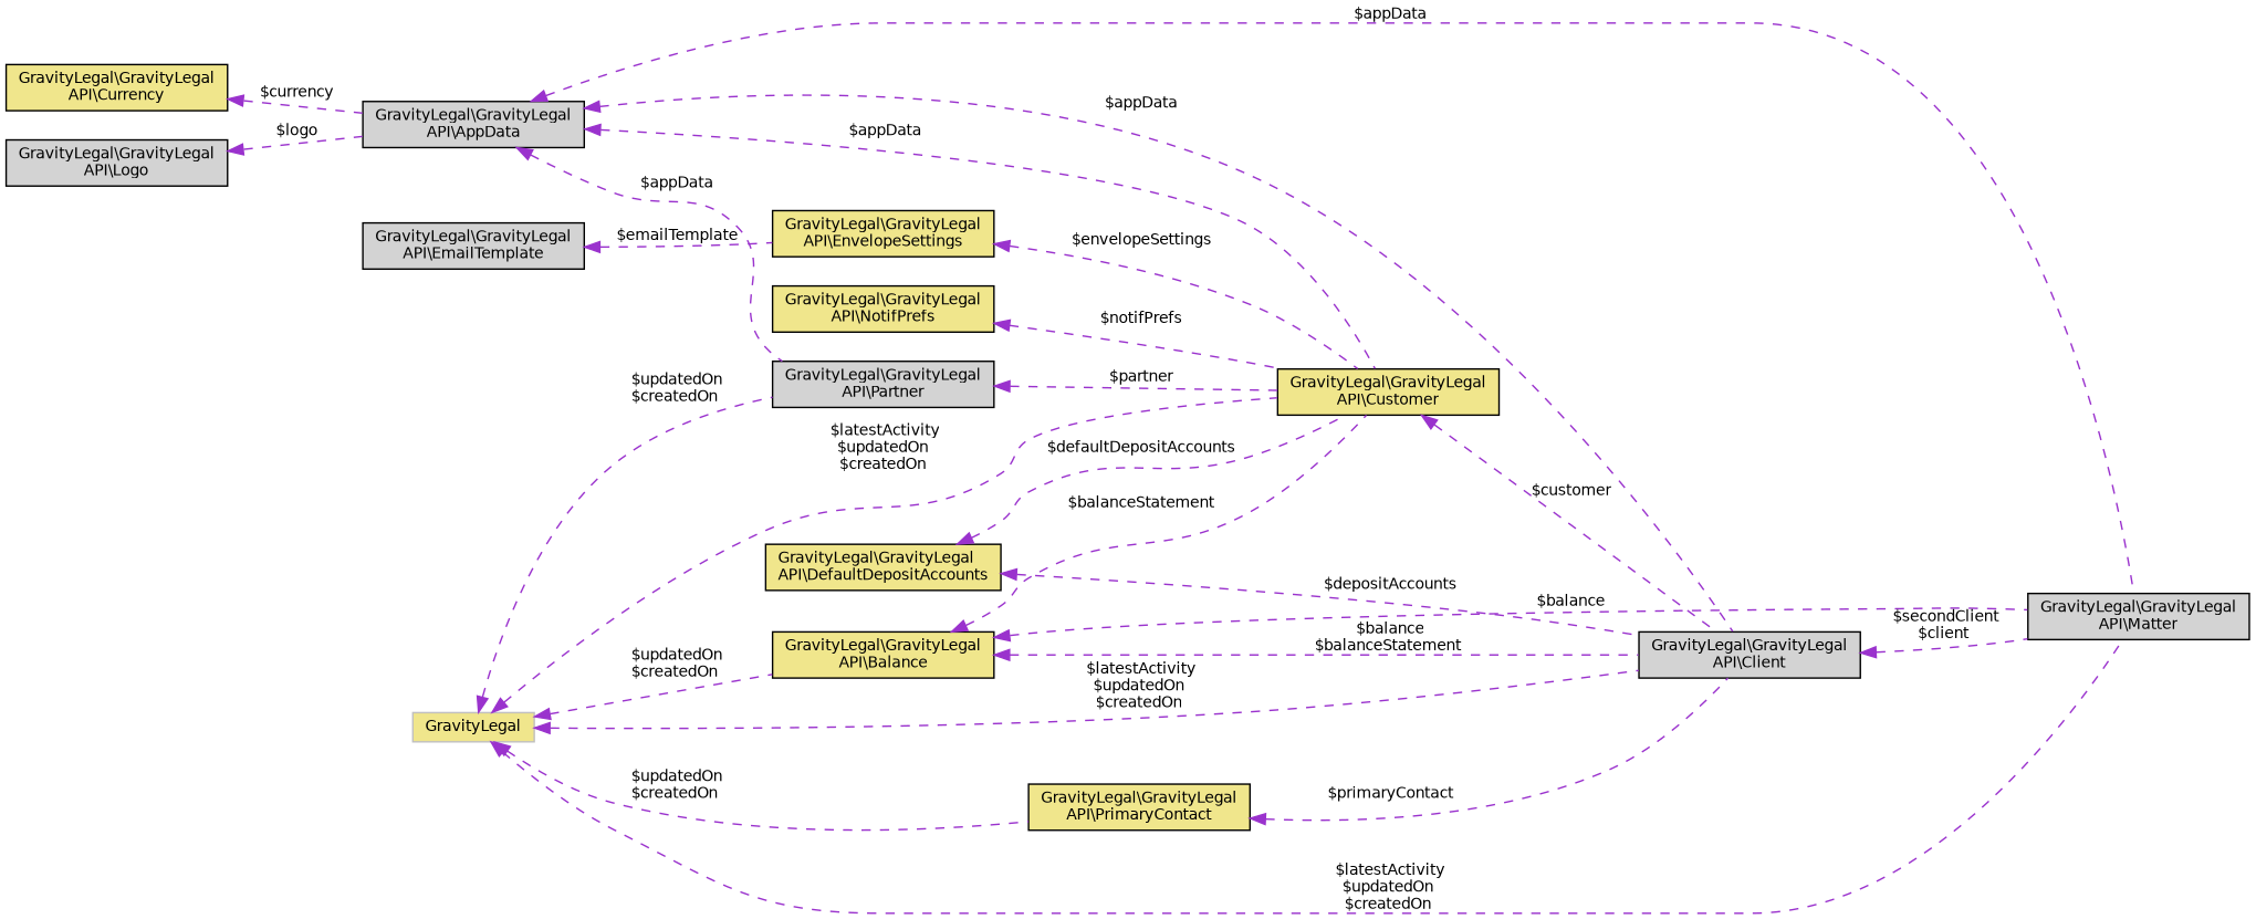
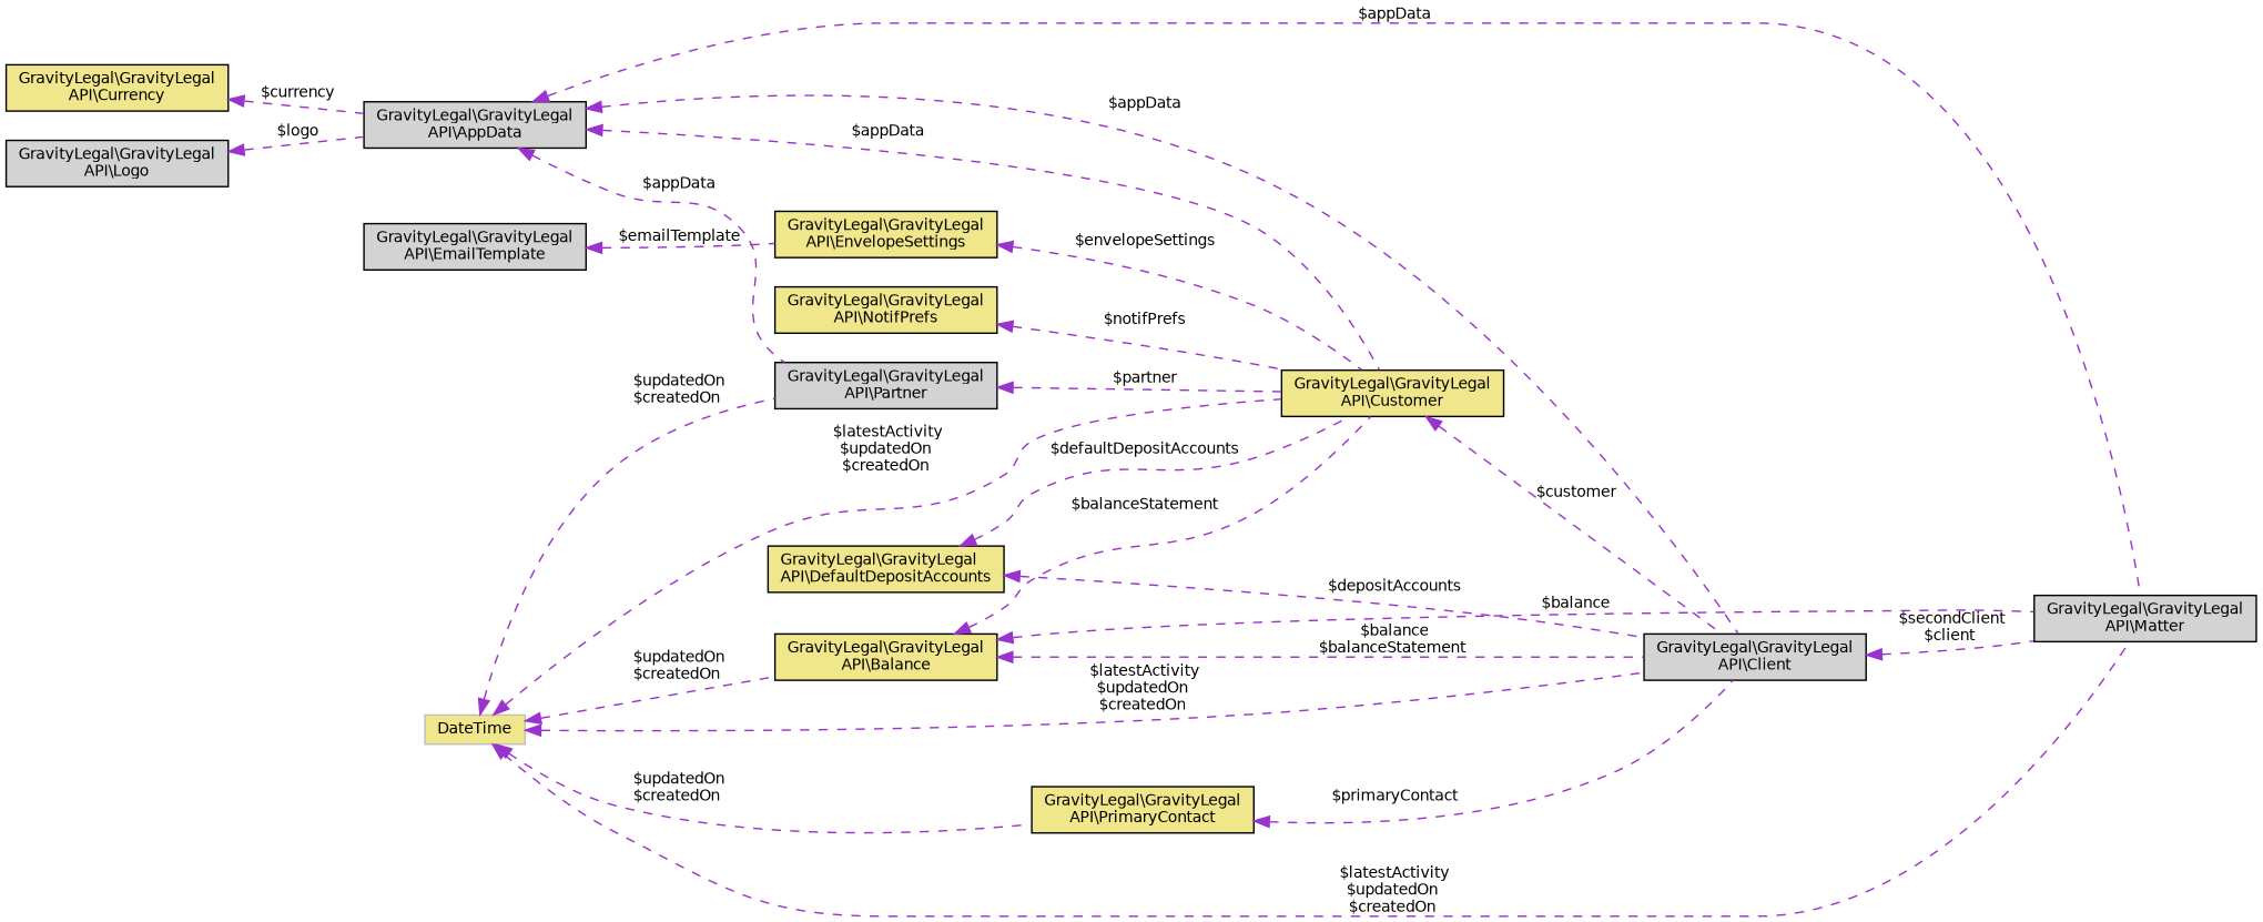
  digraph {
    rankdir=LR
    node [color=black fillcolor=khaki fontname=Helvetica fontsize=10 shape=record style=filled]
    edge [color=darkorchid3 dir=back fontname=Helvetica fontsize=10 labelfontname=Helvetica labelfontsize=10 style=dashed]
    n1 [fillcolor=lightgrey fontcolor=black height=0.2 label="GravityLegal\\GravityLegal\lAPI\\Matter" width=0.4]
-   n2 [color=grey75 height=0.2 label=GravityLegal width=0.4]
+   n2 [color=grey75 height=0.2 label=DateTime width=0.4]
    n3 [height=0.2 label="GravityLegal\\GravityLegal\lAPI\\Balance" width=0.4]
    n4 [fillcolor=lightgrey height=0.2 label="GravityLegal\\GravityLegal\lAPI\\Client" width=0.4]
    n5 [height=0.2 label="GravityLegal\\GravityLegal\lAPI\\PrimaryContact" width=0.4]
    n6 [height=0.2 label="GravityLegal\\GravityLegal\lAPI\\Customer" width=0.4]
    n7 [fillcolor=lightgrey height=0.2 label="GravityLegal\\GravityLegal\lAPI\\Partner" width=0.4]
    n8 [fillcolor=lightgrey height=0.2 label="GravityLegal\\GravityLegal\lAPI\\AppData" width=0.4]
    n9 [height=0.2 label="GravityLegal\\GravityLegal\lAPI\\Currency" width=0.4]
    n10 [fillcolor=lightgrey height=0.2 label="GravityLegal\\GravityLegal\lAPI\\Logo" width=0.4]
    n11 [height=0.2 label="GravityLegal\\GravityLegal\lAPI\\DefaultDepositAccounts" width=0.4]
    Node11 [height=0.2 label="GravityLegal\\GravityLegal\lAPI\\NotifPrefs" width=0.4]
    n13 [height=0.2 label="GravityLegal\\GravityLegal\lAPI\\EnvelopeSettings" width=0.4]
    n14 [fillcolor=lightgrey height=0.2 label="GravityLegal\\GravityLegal\lAPI\\EmailTemplate" width=0.4]
    n2 -> n1 [label=" $latestActivity\n$updatedOn\n$createdOn"]
    n2 -> n3 [label=" $updatedOn\n$createdOn"]
    n2 -> n4 [label=" $latestActivity\n$updatedOn\n$createdOn"]
    n2 -> n5 [label=" $updatedOn\n$createdOn"]
    n2 -> n6 [label=" $latestActivity\n$updatedOn\n$createdOn"]
    n2 -> n7 [label=" $updatedOn\n$createdOn"]
    n3 -> n1 [label=" $balance"]
    n3 -> n4 [label=" $balance\n$balanceStatement"]
    n3 -> n6 [label=" $balanceStatement"]
    n4 -> n1 [label=" $secondClient\n$client"]
    n5 -> n4 [label=" $primaryContact"]
    n6 -> n4 [label=" $customer"]
    n7 -> n6 [label=" $partner"]
    n8 -> n1 [label=" $appData"]
    n8 -> n4 [label=" $appData"]
    n8 -> n6 [label=" $appData"]
    n8 -> n7 [label=" $appData"]
    n9 -> n8 [label=" $currency"]
    n10 -> n8 [label=" $logo"]
    n11 -> n4 [label=" $depositAccounts"]
    n11 -> n6 [label=" $defaultDepositAccounts"]
    Node11 -> n6 [label=" $notifPrefs"]
    n13 -> n6 [label=" $envelopeSettings"]
    n14 -> n13 [label=" $emailTemplate"]
  }
